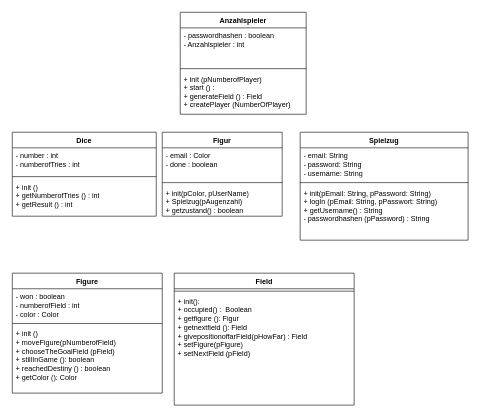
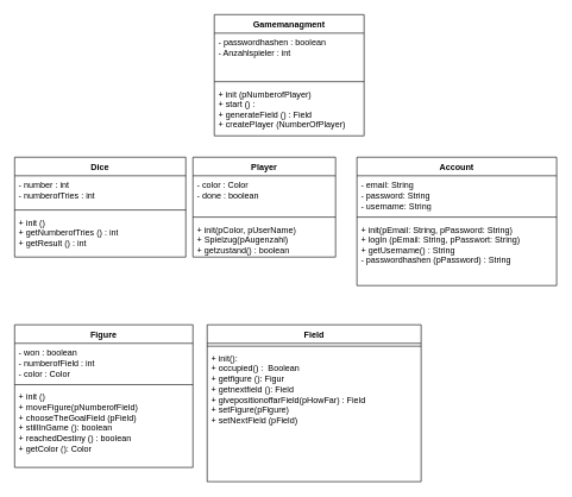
  <mxCell id="0" />
  <mxCell id="1" parent="0" />
- <mxCell id="2" value="Figur" style="swimlane;fontStyle=1;align=center;verticalAlign=top;childLayout=stackLayout;horizontal=1;startSize=26;horizontalStack=0;resizeParent=1;resizeParentMax=0;resizeLast=0;collapsible=1;marginBottom=0;whiteSpace=wrap;html=1;" parent="1" vertex="1"><mxGeometry x="270" y="220" width="200" height="140" as="geometry" /></mxCell>
- <mxCell id="3" value="- email : Color&lt;br&gt;- done : boolean&lt;br&gt;&amp;nbsp;" style="text;strokeColor=none;fillColor=none;align=left;verticalAlign=top;spacingLeft=4;spacingRight=4;overflow=hidden;rotatable=0;points=[[0,0.5],[1,0.5]];portConstraint=eastwest;whiteSpace=wrap;html=1;" parent="2" vertex="1"><mxGeometry y="26" width="200" height="54" as="geometry" /></mxCell>
+ <mxCell id="2" value="Player" style="swimlane;fontStyle=1;align=center;verticalAlign=top;childLayout=stackLayout;horizontal=1;startSize=26;horizontalStack=0;resizeParent=1;resizeParentMax=0;resizeLast=0;collapsible=1;marginBottom=0;whiteSpace=wrap;html=1;" parent="1" vertex="1"><mxGeometry x="270" y="220" width="200" height="140" as="geometry" /></mxCell>
+ <mxCell id="3" value="- color : Color&lt;br&gt;- done : boolean&lt;br&gt;&amp;nbsp;" style="text;strokeColor=none;fillColor=none;align=left;verticalAlign=top;spacingLeft=4;spacingRight=4;overflow=hidden;rotatable=0;points=[[0,0.5],[1,0.5]];portConstraint=eastwest;whiteSpace=wrap;html=1;" parent="2" vertex="1"><mxGeometry y="26" width="200" height="54" as="geometry" /></mxCell>
  <mxCell id="4" value="" style="line;strokeWidth=1;fillColor=none;align=left;verticalAlign=middle;spacingTop=-1;spacingLeft=3;spacingRight=3;rotatable=0;labelPosition=right;points=[];portConstraint=eastwest;strokeColor=inherit;" parent="2" vertex="1"><mxGeometry y="80" width="200" height="8" as="geometry" /></mxCell>
  <mxCell id="5" value="+ init(pColor, pUserName)&lt;br&gt;+ Spielzug(pAugenzahl)&lt;br&gt;+ getzustand() : boolean&lt;br&gt;&lt;br&gt;&amp;nbsp;&lt;br&gt;&amp;nbsp;" style="text;strokeColor=none;fillColor=none;align=left;verticalAlign=top;spacingLeft=4;spacingRight=4;overflow=hidden;rotatable=0;points=[[0,0.5],[1,0.5]];portConstraint=eastwest;whiteSpace=wrap;html=1;" parent="2" vertex="1"><mxGeometry y="88" width="200" height="52" as="geometry" /></mxCell>
  <mxCell id="6" value="Figure" style="swimlane;fontStyle=1;align=center;verticalAlign=top;childLayout=stackLayout;horizontal=1;startSize=26;horizontalStack=0;resizeParent=1;resizeParentMax=0;resizeLast=0;collapsible=1;marginBottom=0;whiteSpace=wrap;html=1;" parent="1" vertex="1"><mxGeometry x="20" y="455" width="250" height="200" as="geometry" /></mxCell>
  <mxCell id="7" value="- won : boolean&lt;br&gt;- numberofField : int&lt;br&gt;- color : Color" style="text;strokeColor=none;fillColor=none;align=left;verticalAlign=top;spacingLeft=4;spacingRight=4;overflow=hidden;rotatable=0;points=[[0,0.5],[1,0.5]];portConstraint=eastwest;whiteSpace=wrap;html=1;" parent="6" vertex="1"><mxGeometry y="26" width="250" height="54" as="geometry" /></mxCell>
  <mxCell id="8" value="" style="line;strokeWidth=1;fillColor=none;align=left;verticalAlign=middle;spacingTop=-1;spacingLeft=3;spacingRight=3;rotatable=0;labelPosition=right;points=[];portConstraint=eastwest;strokeColor=inherit;" parent="6" vertex="1"><mxGeometry y="80" width="250" height="8" as="geometry" /></mxCell>
  <mxCell id="9" value="+ init ()&lt;br&gt;+ moveFigure(pNumberofField)&amp;nbsp;&lt;br&gt;+ chooseTheGoalField (pField)&lt;br&gt;+ stillInGame (): boolean&lt;br&gt;+ reachedDestiny () : boolean&lt;br&gt;+ getColor (): Color" style="text;strokeColor=none;fillColor=none;align=left;verticalAlign=top;spacingLeft=4;spacingRight=4;overflow=hidden;rotatable=0;points=[[0,0.5],[1,0.5]];portConstraint=eastwest;whiteSpace=wrap;html=1;" parent="6" vertex="1"><mxGeometry y="88" width="250" height="112" as="geometry" /></mxCell>
- <mxCell id="10" value="Anzahlspieler" style="swimlane;fontStyle=1;align=center;verticalAlign=top;childLayout=stackLayout;horizontal=1;startSize=26;horizontalStack=0;resizeParent=1;resizeParentMax=0;resizeLast=0;collapsible=1;marginBottom=0;whiteSpace=wrap;html=1;" parent="1" vertex="1"><mxGeometry x="300" y="20" width="210" height="170" as="geometry" /></mxCell>
+ <mxCell id="10" value="Gamemanagment" style="swimlane;fontStyle=1;align=center;verticalAlign=top;childLayout=stackLayout;horizontal=1;startSize=26;horizontalStack=0;resizeParent=1;resizeParentMax=0;resizeLast=0;collapsible=1;marginBottom=0;whiteSpace=wrap;html=1;" parent="1" vertex="1"><mxGeometry x="300" y="20" width="210" height="170" as="geometry" /></mxCell>
  <mxCell id="11" value="- passwordhashen : boolean&lt;br&gt;- Anzahlspieler : int" style="text;strokeColor=none;fillColor=none;align=left;verticalAlign=top;spacingLeft=4;spacingRight=4;overflow=hidden;rotatable=0;points=[[0,0.5],[1,0.5]];portConstraint=eastwest;whiteSpace=wrap;html=1;" parent="10" vertex="1"><mxGeometry y="26" width="210" height="64" as="geometry" /></mxCell>
  <mxCell id="12" value="" style="line;strokeWidth=1;fillColor=none;align=left;verticalAlign=middle;spacingTop=-1;spacingLeft=3;spacingRight=3;rotatable=0;labelPosition=right;points=[];portConstraint=eastwest;strokeColor=inherit;" parent="10" vertex="1"><mxGeometry y="90" width="210" height="8" as="geometry" /></mxCell>
  <mxCell id="13" value="+ init (pNumberofPlayer)&lt;br&gt;+ start () :&amp;nbsp;&lt;br&gt;+ generateField () : Field&lt;br&gt;+ createPlayer (NumberOfPlayer)" style="text;strokeColor=none;fillColor=none;align=left;verticalAlign=top;spacingLeft=4;spacingRight=4;overflow=hidden;rotatable=0;points=[[0,0.5],[1,0.5]];portConstraint=eastwest;whiteSpace=wrap;html=1;" parent="10" vertex="1"><mxGeometry y="98" width="210" height="72" as="geometry" /></mxCell>
  <mxCell id="14" value="Dice" style="swimlane;fontStyle=1;align=center;verticalAlign=top;childLayout=stackLayout;horizontal=1;startSize=26;horizontalStack=0;resizeParent=1;resizeParentMax=0;resizeLast=0;collapsible=1;marginBottom=0;whiteSpace=wrap;html=1;" parent="1" vertex="1"><mxGeometry x="20" y="220" width="240" height="140" as="geometry" /></mxCell>
  <mxCell id="15" value="- number : int&lt;br&gt;- numberofTries : int&lt;br&gt;&amp;nbsp;" style="text;strokeColor=none;fillColor=none;align=left;verticalAlign=top;spacingLeft=4;spacingRight=4;overflow=hidden;rotatable=0;points=[[0,0.5],[1,0.5]];portConstraint=eastwest;whiteSpace=wrap;html=1;" parent="14" vertex="1"><mxGeometry y="26" width="240" height="44" as="geometry" /></mxCell>
  <mxCell id="16" value="" style="line;strokeWidth=1;fillColor=none;align=left;verticalAlign=middle;spacingTop=-1;spacingLeft=3;spacingRight=3;rotatable=0;labelPosition=right;points=[];portConstraint=eastwest;strokeColor=inherit;" parent="14" vertex="1"><mxGeometry y="70" width="240" height="8" as="geometry" /></mxCell>
  <mxCell id="17" value="+ init ()&lt;br&gt;+ getNumberofTries () : int&lt;br&gt;+ getResult () : int&lt;br&gt;" style="text;strokeColor=none;fillColor=none;align=left;verticalAlign=top;spacingLeft=4;spacingRight=4;overflow=hidden;rotatable=0;points=[[0,0.5],[1,0.5]];portConstraint=eastwest;whiteSpace=wrap;html=1;" parent="14" vertex="1"><mxGeometry y="78" width="240" height="62" as="geometry" /></mxCell>
  <mxCell id="18" value="Field" style="swimlane;fontStyle=1;align=center;verticalAlign=top;childLayout=stackLayout;horizontal=1;startSize=26;horizontalStack=0;resizeParent=1;resizeParentMax=0;resizeLast=0;collapsible=1;marginBottom=0;whiteSpace=wrap;html=1;" parent="1" vertex="1"><mxGeometry x="290" y="455" width="300" height="220" as="geometry" /></mxCell>
  <mxCell id="19" value="" style="line;strokeWidth=1;fillColor=none;align=left;verticalAlign=middle;spacingTop=-1;spacingLeft=3;spacingRight=3;rotatable=0;labelPosition=right;points=[];portConstraint=eastwest;strokeColor=inherit;" parent="18" vertex="1"><mxGeometry y="26" width="300" height="8" as="geometry" /></mxCell>
  <mxCell id="20" value="+ init():&lt;br&gt;+&amp;nbsp;occupied() : &amp;nbsp;Boolean&lt;br&gt;+ getfigure (): Figur&lt;br&gt;+ getnextfield (): Field&lt;br&gt;+ givepositionoffarField(pHowFar) : Field&lt;br&gt;+ setFigure(pFigure)&amp;nbsp;&lt;br&gt;+ setNextField (pField)&amp;nbsp;" style="text;strokeColor=none;fillColor=none;align=left;verticalAlign=top;spacingLeft=4;spacingRight=4;overflow=hidden;rotatable=0;points=[[0,0.5],[1,0.5]];portConstraint=eastwest;whiteSpace=wrap;html=1;" parent="18" vertex="1"><mxGeometry y="34" width="300" height="186" as="geometry" /></mxCell>
- <mxCell id="21" value="Spielzug" style="swimlane;fontStyle=1;align=center;verticalAlign=top;childLayout=stackLayout;horizontal=1;startSize=26;horizontalStack=0;resizeParent=1;resizeParentMax=0;resizeLast=0;collapsible=1;marginBottom=0;whiteSpace=wrap;html=1;" parent="1" vertex="1"><mxGeometry x="500" y="220" width="280" height="180" as="geometry" /></mxCell>
+ <mxCell id="21" value="Account" style="swimlane;fontStyle=1;align=center;verticalAlign=top;childLayout=stackLayout;horizontal=1;startSize=26;horizontalStack=0;resizeParent=1;resizeParentMax=0;resizeLast=0;collapsible=1;marginBottom=0;whiteSpace=wrap;html=1;" parent="1" vertex="1"><mxGeometry x="500" y="220" width="280" height="180" as="geometry" /></mxCell>
  <mxCell id="22" value="- email: String&lt;br&gt;- password: String&lt;br&gt;- username: String" style="text;strokeColor=none;fillColor=none;align=left;verticalAlign=top;spacingLeft=4;spacingRight=4;overflow=hidden;rotatable=0;points=[[0,0.5],[1,0.5]];portConstraint=eastwest;whiteSpace=wrap;html=1;" parent="21" vertex="1"><mxGeometry y="26" width="280" height="54" as="geometry" /></mxCell>
  <mxCell id="23" value="" style="line;strokeWidth=1;fillColor=none;align=left;verticalAlign=middle;spacingTop=-1;spacingLeft=3;spacingRight=3;rotatable=0;labelPosition=right;points=[];portConstraint=eastwest;strokeColor=inherit;" parent="21" vertex="1"><mxGeometry y="80" width="280" height="8" as="geometry" /></mxCell>
  <mxCell id="24" value="+ init(pEmail: String, pPassword: String)&lt;br&gt;+ logIn (pEmail: String, pPasswort: String)&lt;br&gt;+ getUsername() : String&lt;br&gt;- passwordhashen (pPassword) : String&amp;nbsp;" style="text;strokeColor=none;fillColor=none;align=left;verticalAlign=top;spacingLeft=4;spacingRight=4;overflow=hidden;rotatable=0;points=[[0,0.5],[1,0.5]];portConstraint=eastwest;whiteSpace=wrap;html=1;" parent="21" vertex="1"><mxGeometry y="88" width="280" height="92" as="geometry" /></mxCell>
